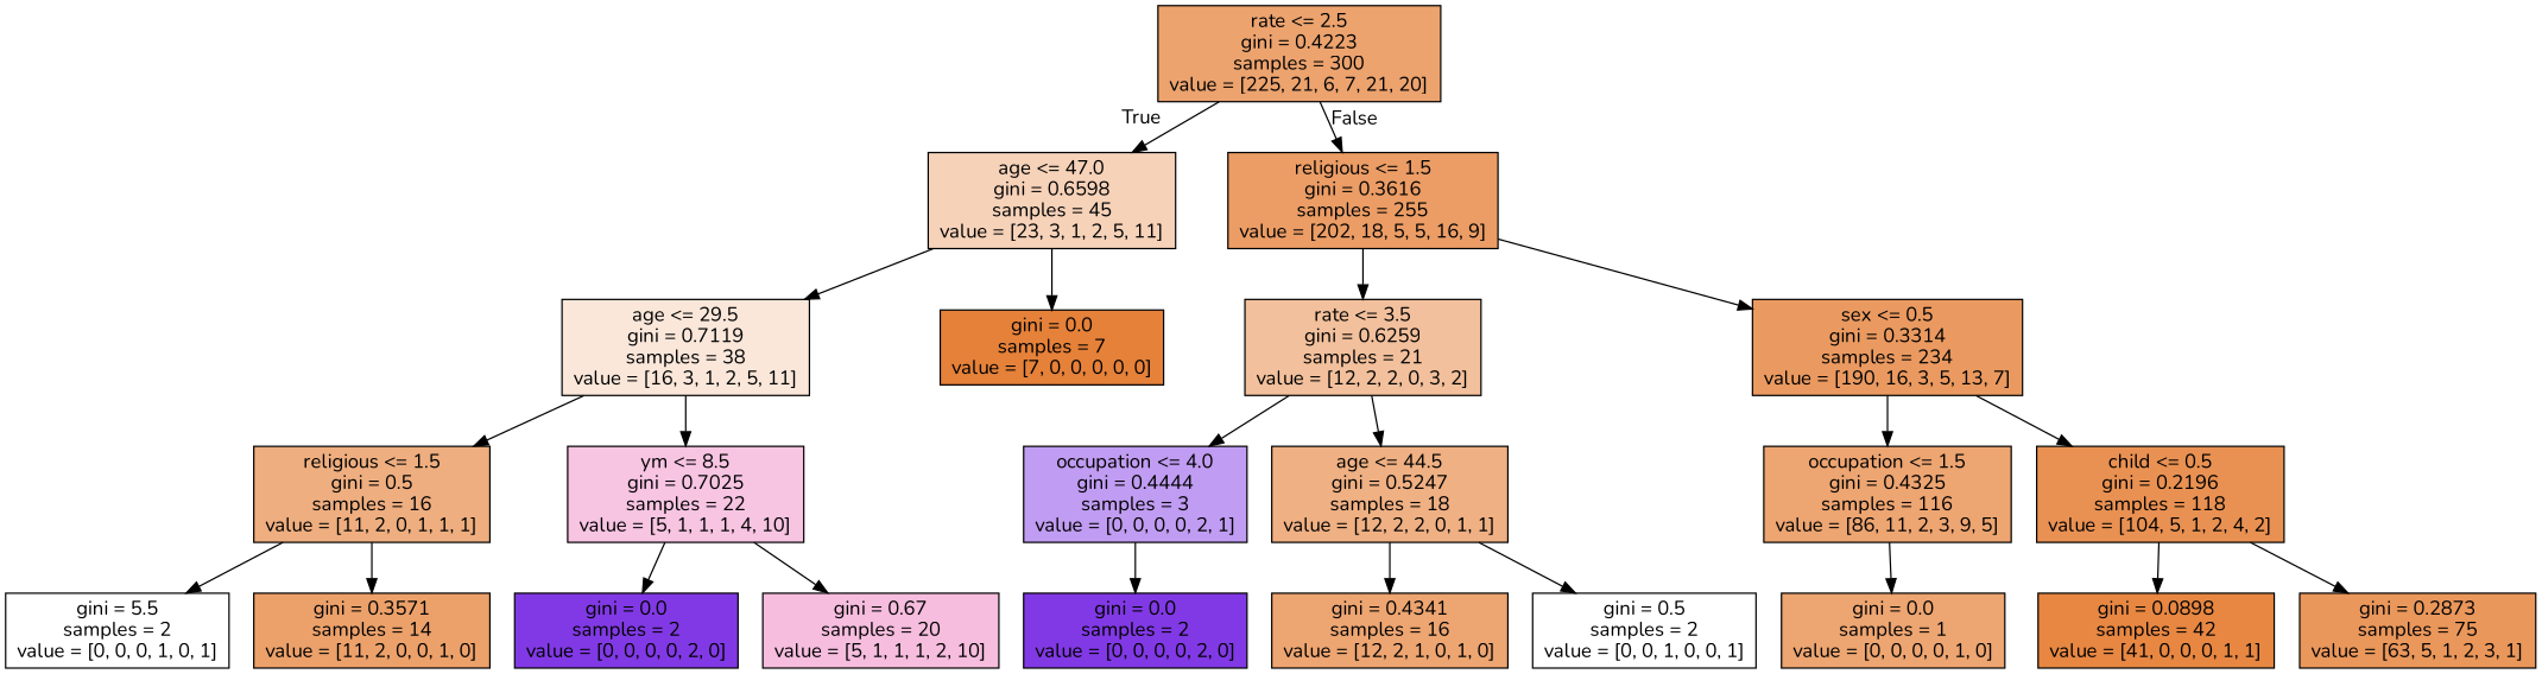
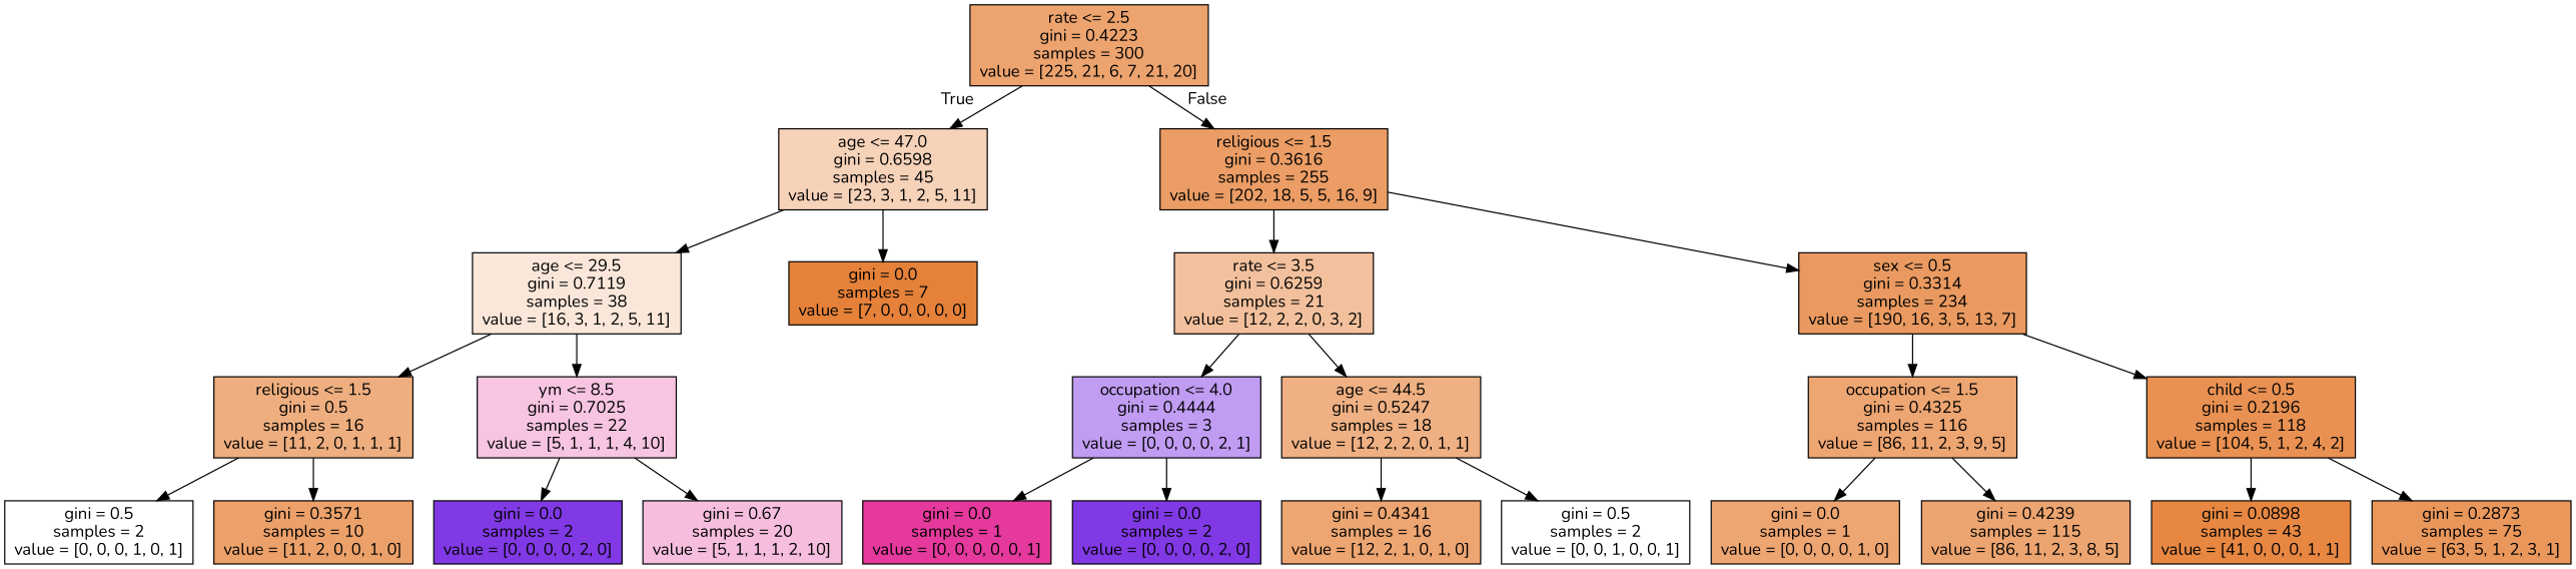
  digraph {
    fontname=Nunito
    node [color=black fillcolor="#e58139b6" fontname=Nunito shape=box style=filled]
    edge [fontname=Nunito]
    n1 [fillcolor="#e58139ba" label="rate <= 2.5\ngini = 0.4223\nsamples = 300\nvalue = [225, 21, 6, 7, 21, 20]"]
    n2 [fillcolor="#e581395a" label="age <= 47.0\ngini = 0.6598\nsamples = 45\nvalue = [23, 3, 1, 2, 5, 11]"]
    n3 [fillcolor="#e58139c6" label="religious <= 1.5\ngini = 0.3616\nsamples = 255\nvalue = [202, 18, 5, 5, 16, 9]"]
    n4 [fillcolor="#e581392f" label="age <= 29.5\ngini = 0.7119\nsamples = 38\nvalue = [16, 3, 1, 2, 5, 11]"]
    n5 [fillcolor="#e58139ff" label="gini = 0.0\nsamples = 7\nvalue = [7, 0, 0, 0, 0, 0]"]
    n6 [fillcolor="#e581397f" label="rate <= 3.5\ngini = 0.6259\nsamples = 21\nvalue = [12, 2, 2, 0, 3, 2]"]
    n7 [fillcolor="#e58139cc" label="sex <= 0.5\ngini = 0.3314\nsamples = 234\nvalue = [190, 16, 3, 5, 13, 7]"]
    n8 [fillcolor="#e58139a4" label="religious <= 1.5\ngini = 0.5\nsamples = 16\nvalue = [11, 2, 0, 1, 1, 1]"]
    n9 [fillcolor="#e5399d4b" label="ym <= 8.5\ngini = 0.7025\nsamples = 22\nvalue = [5, 1, 1, 1, 4, 10]"]
-   n10 [fillcolor="#399de500" label="gini = 5.5\nsamples = 2\nvalue = [0, 0, 0, 1, 0, 1]"]
-   n11 [fillcolor="#e58139bf" label="gini = 0.3571\nsamples = 14\nvalue = [11, 2, 0, 0, 1, 0]"]
+   n10 [fillcolor="#399de500" label="gini = 0.5\nsamples = 2\nvalue = [0, 0, 0, 1, 0, 1]"]
+   n11 [fillcolor="#e58139bf" label="gini = 0.3571\nsamples = 10\nvalue = [11, 2, 0, 0, 1, 0]"]
    n12 [fillcolor="#8139e5ff" label="gini = 0.0\nsamples = 2\nvalue = [0, 0, 0, 0, 2, 0]"]
    n13 [fillcolor="#e5399d55" label="gini = 0.67\nsamples = 20\nvalue = [5, 1, 1, 1, 2, 10]"]
    n14 [fillcolor="#8139e57f" label="occupation <= 4.0\ngini = 0.4444\nsamples = 3\nvalue = [0, 0, 0, 0, 2, 1]"]
    n15 [fillcolor="#e581399f" label="age <= 44.5\ngini = 0.5247\nsamples = 18\nvalue = [12, 2, 2, 0, 1, 1]"]
    n16 [label="occupation <= 1.5\ngini = 0.4325\nsamples = 116\nvalue = [86, 11, 2, 3, 9, 5]"]
    n17 [fillcolor="#e58139df" label="child <= 0.5\ngini = 0.2196\nsamples = 118\nvalue = [104, 5, 1, 2, 4, 2]"]
+   n18 [fillcolor="#e5399dff" label="gini = 0.0\nsamples = 1\nvalue = [0, 0, 0, 0, 0, 1]"]
    n19 [fillcolor="#8139e5ff" label="gini = 0.0\nsamples = 2\nvalue = [0, 0, 0, 0, 2, 0]"]
    n20 [label="gini = 0.4341\nsamples = 16\nvalue = [12, 2, 1, 0, 1, 0]"]
    n21 [fillcolor="#39e58100" label="gini = 0.5\nsamples = 2\nvalue = [0, 0, 1, 0, 0, 1]"]
    n22 [label="gini = 0.0\nsamples = 1\nvalue = [0, 0, 0, 0, 1, 0]"]
-   n24 [fillcolor="#e58139f3" label="gini = 0.0898\nsamples = 42\nvalue = [41, 0, 0, 0, 1, 1]"]
+   n23 [fillcolor="#e58139b8" label="gini = 0.4239\nsamples = 115\nvalue = [86, 11, 2, 3, 8, 5]"]
+   n24 [fillcolor="#e58139f3" label="gini = 0.0898\nsamples = 43\nvalue = [41, 0, 0, 0, 1, 1]"]
    n25 [fillcolor="#e58139d3" label="gini = 0.2873\nsamples = 75\nvalue = [63, 5, 1, 2, 3, 1]"]
    n1 -> n2 [headlabel=True labelangle=45 labeldistance=2.5]
    n1 -> n3 [headlabel=False labelangle=-45 labeldistance=2.5]
    n2 -> n4
    n2 -> n5
    n3 -> n6
    n3 -> n7
    n4 -> n8
    n4 -> n9
    n6 -> n14
    n6 -> n15
    n7 -> n16
    n7 -> n17
    n8 -> n10
    n8 -> n11
    n9 -> n12
    n9 -> n13
+   n14 -> n18
    n14 -> n19
    n15 -> n20
    n15 -> n21
    n16 -> n22
+   n16 -> n23
    n17 -> n24
    n17 -> n25
  }
